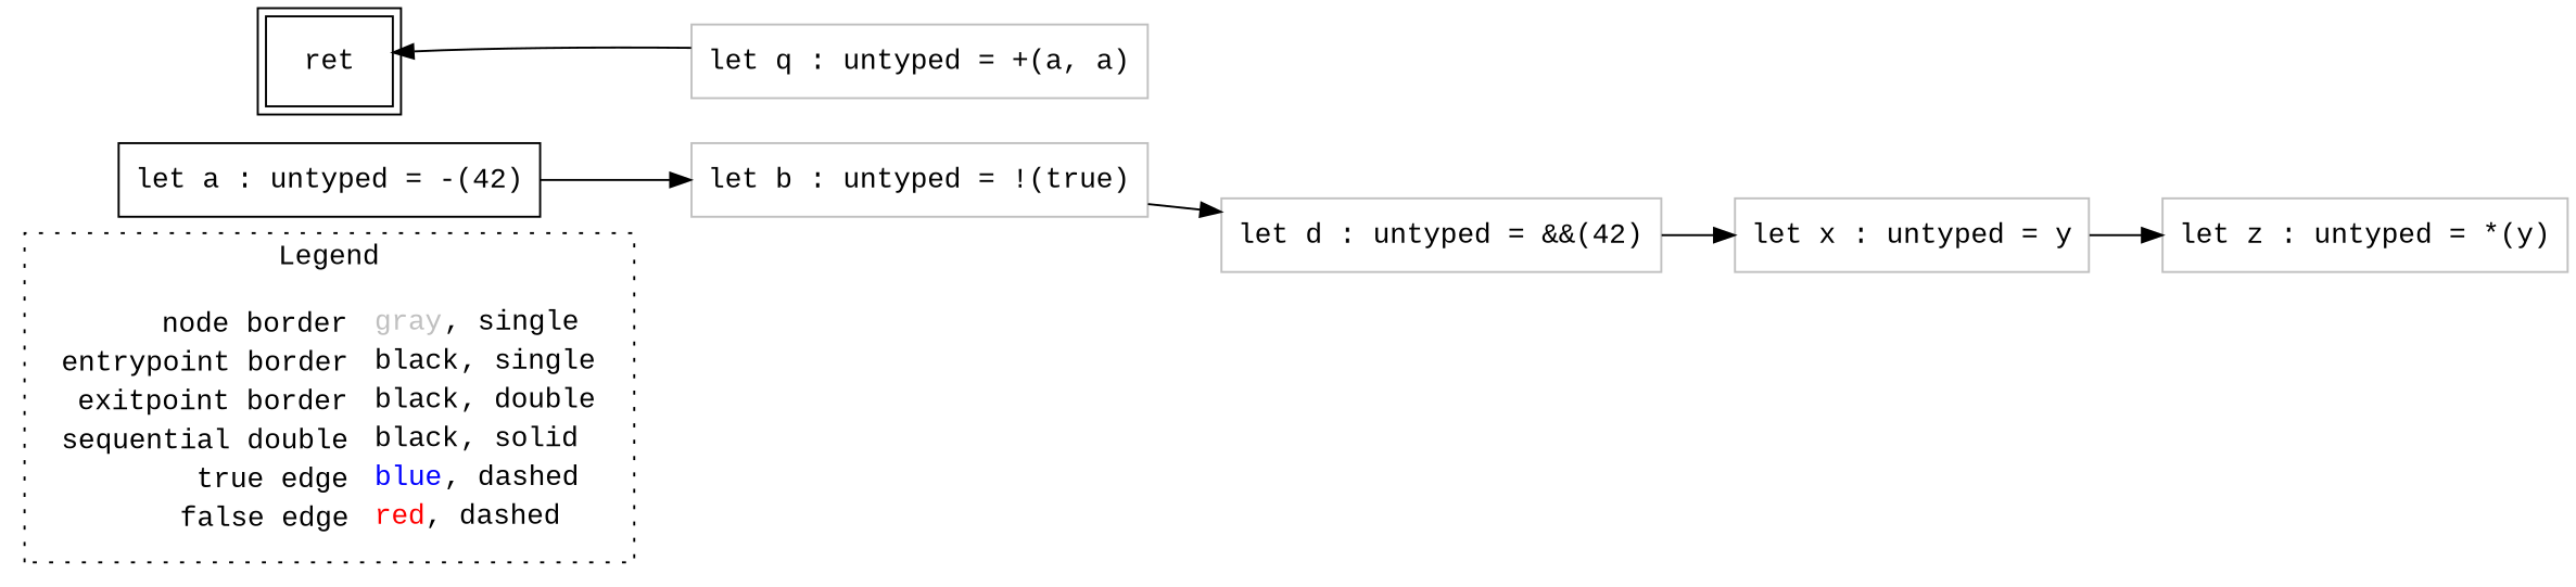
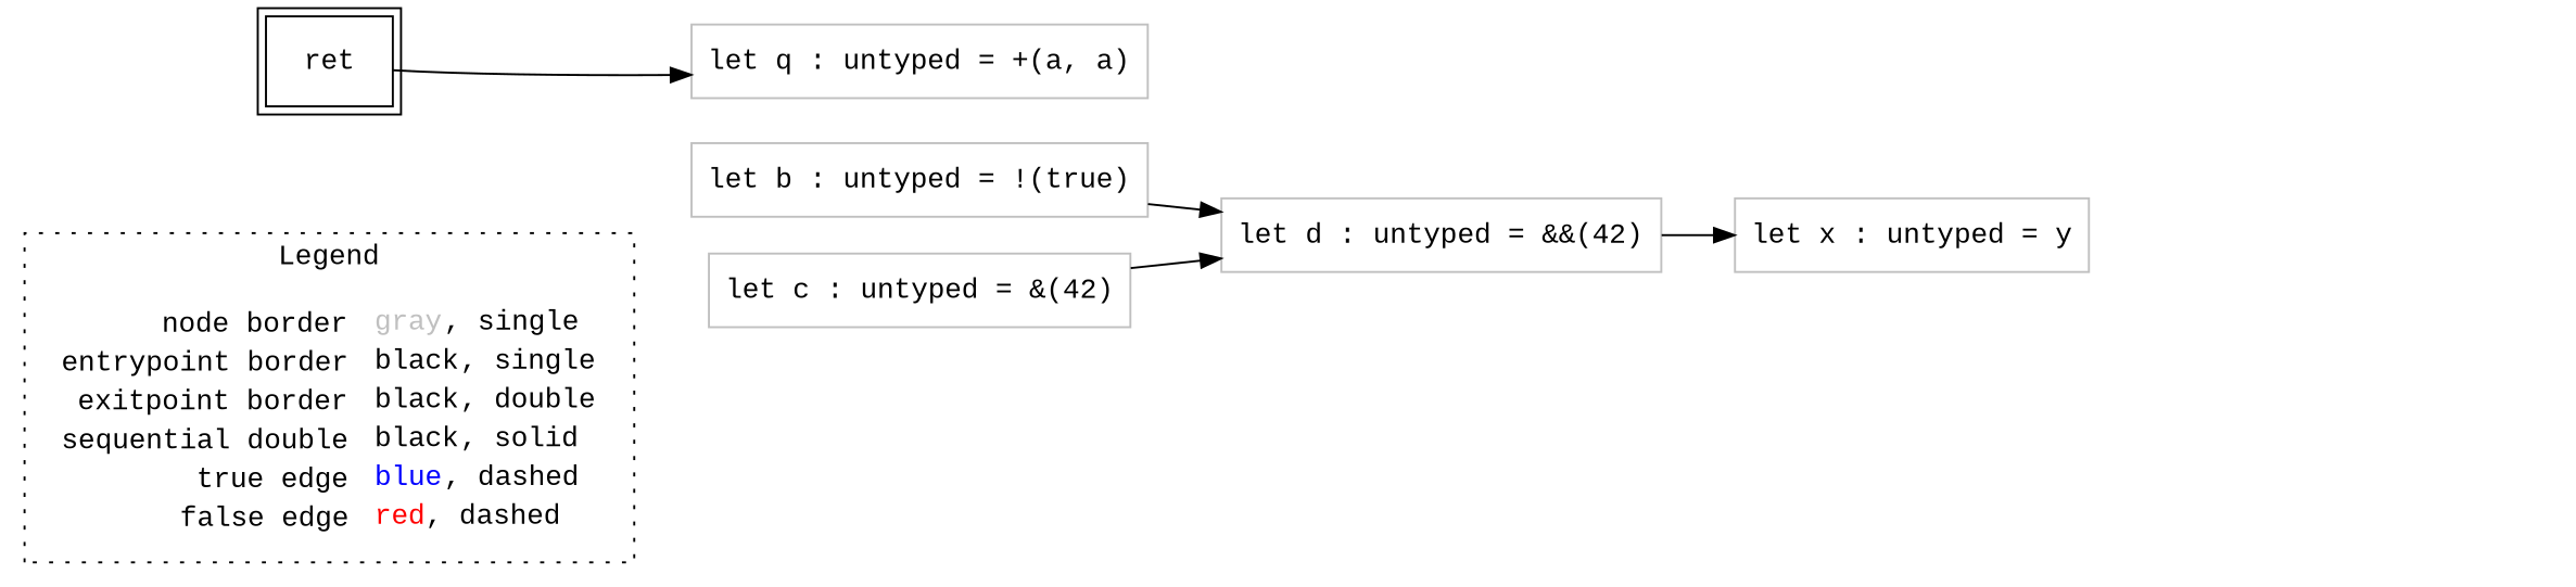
  digraph {
    fontname="Liberation Mono"
    rankdir=LR
    node [fontname="Liberation Mono" shape=rect color=gray]
    edge [color=black fontname="Liberation Mono"]
    n1 [label=<<table border="0" cellpadding="2" cellspacing="0" cellborder="0"><tr><td align="right">node border&nbsp;</td><td align="left"><font color="gray">gray</font>, single</td></tr><tr><td align="right">entrypoint border&nbsp;</td><td align="left"><font color="black">black</font>, single</td></tr><tr><td align="right">exitpoint border&nbsp;</td><td align="left"><font color="black">black</font>, double</td></tr><tr><td align="right">sequential double&nbsp;</td><td align="left"><font color="black">black</font>, solid</td></tr><tr><td align="right">true edge&nbsp;</td><td align="left"><font color="blue">blue</font>, dashed</td></tr><tr><td align="right">false edge&nbsp;</td><td align="left"><font color="red">red</font>, dashed</td></tr></table>> shape=plaintext color=""]
-   n2 [color=black label=<let a : untyped = -(42)>]
    n3 [label=<let b : untyped = !(true)>]
    n4 [label=<let d : untyped = &amp;&amp;(42)>]
-   n6 [label=<let z : untyped = *(y)>]
+   n5 [label=<let c : untyped = &amp;(42)>]
    n7 [label=<let x : untyped = y>]
    n8 [color=black label=<ret> peripheries=2]
    n9 [label=<let q : untyped = +(a, a)>]
    subgraph cluster_1 {
      label=Legend
      style=dotted
      n1
    }
-   n2 -> n3
    n3 -> n4
    n4 -> n7
-   n7 -> n6
-   n9 -> n8
+   n5 -> n4
+   n8 -> n9
  }
